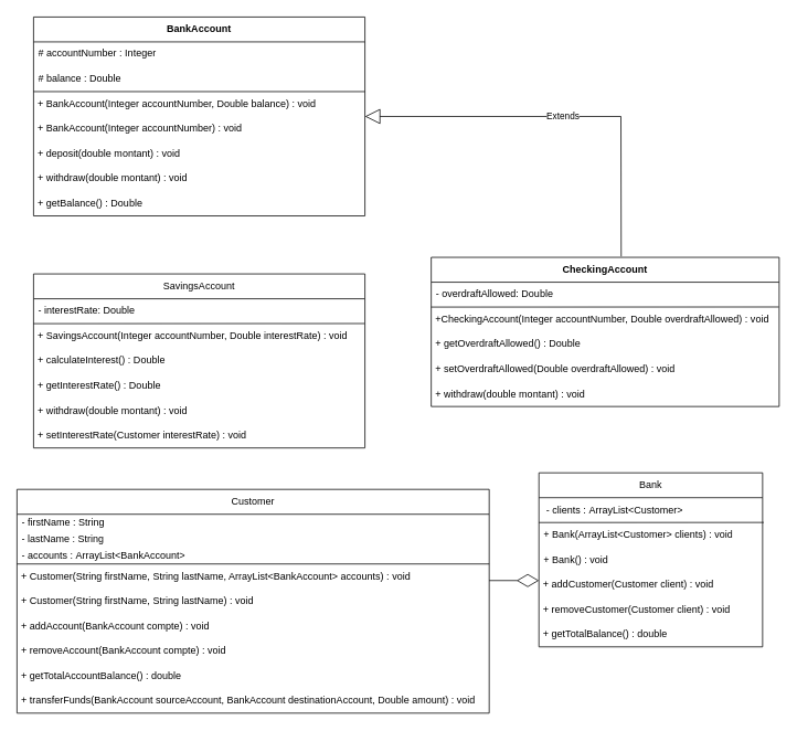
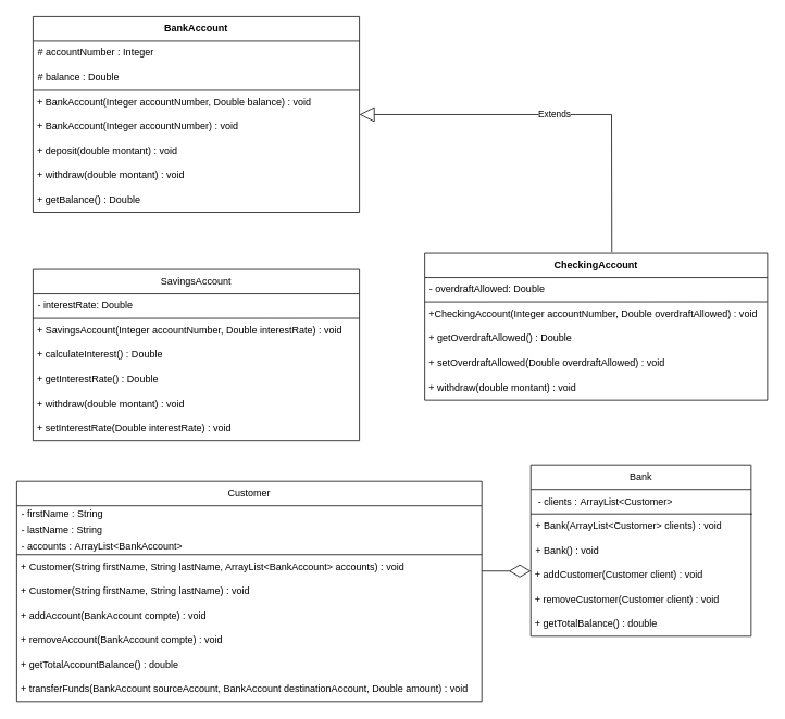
  <mxCell id="0" />
  <mxCell id="1" parent="0" />
  <mxCell id="2" value="&lt;b&gt;BankAccount&lt;/b&gt;" style="swimlane;fontStyle=0;childLayout=stackLayout;horizontal=1;startSize=30;horizontalStack=0;resizeParent=1;resizeParentMax=0;resizeLast=0;collapsible=1;marginBottom=0;whiteSpace=wrap;html=1;align=center;" vertex="1" parent="1"><mxGeometry x="40" y="20" width="400" height="240" as="geometry" /></mxCell>
  <mxCell id="3" value="# accountNumber :&amp;nbsp;&lt;span style=&quot;background-color: initial;&quot;&gt;Integer&lt;/span&gt;&lt;span style=&quot;background-color: initial;&quot;&gt;&amp;nbsp;&lt;/span&gt;&lt;div&gt;&lt;span style=&quot;background-color: initial;&quot;&gt;&lt;br&gt;&lt;/span&gt;&lt;/div&gt;" style="text;strokeColor=none;fillColor=none;align=left;verticalAlign=top;spacingLeft=4;spacingRight=4;overflow=hidden;points=[[0,0.5],[1,0.5]];portConstraint=eastwest;rotatable=0;whiteSpace=wrap;html=1;" vertex="1" parent="2"><mxGeometry y="30" width="400" height="30" as="geometry" /></mxCell>
  <mxCell id="4" value="# balance : Double&amp;nbsp;&amp;nbsp;" style="text;strokeColor=none;fillColor=none;align=left;verticalAlign=middle;spacingLeft=4;spacingRight=4;overflow=hidden;points=[[0,0.5],[1,0.5]];portConstraint=eastwest;rotatable=0;whiteSpace=wrap;html=1;" vertex="1" parent="2"><mxGeometry y="60" width="400" height="30" as="geometry" /></mxCell>
  <mxCell id="5" value="&amp;nbsp;+&amp;nbsp;BankAccount(Integer accountNumber, Double balance) : void&amp;nbsp;" style="text;html=1;align=left;verticalAlign=middle;whiteSpace=wrap;rounded=0;" vertex="1" parent="2"><mxGeometry y="90" width="400" height="30" as="geometry" /></mxCell>
  <mxCell id="6" value="" style="endArrow=none;html=1;rounded=0;entryX=1;entryY=0;entryDx=0;entryDy=0;" edge="1" parent="2" target="5"><mxGeometry width="50" height="50" relative="1" as="geometry"><mxPoint y="90" as="sourcePoint" /><mxPoint x="280" y="70" as="targetPoint" /></mxGeometry></mxCell>
  <mxCell id="7" value="&amp;nbsp;+&amp;nbsp;BankAccount(Integer accountNumber) : void" style="text;html=1;align=left;verticalAlign=middle;whiteSpace=wrap;rounded=0;" vertex="1" parent="2"><mxGeometry y="120" width="400" height="30" as="geometry" /></mxCell>
  <mxCell id="8" value="&amp;nbsp;+&amp;nbsp;deposit(double montant) : void" style="text;html=1;align=left;verticalAlign=middle;whiteSpace=wrap;rounded=0;" vertex="1" parent="2"><mxGeometry y="150" width="400" height="30" as="geometry" /></mxCell>
  <mxCell id="9" value="&amp;nbsp;+&amp;nbsp;withdraw(double montant) : void" style="text;html=1;align=left;verticalAlign=middle;whiteSpace=wrap;rounded=0;" vertex="1" parent="2"><mxGeometry y="180" width="400" height="30" as="geometry" /></mxCell>
  <mxCell id="10" value="&amp;nbsp;+ getBalance() : Double&amp;nbsp;" style="text;html=1;align=left;verticalAlign=middle;whiteSpace=wrap;rounded=0;" vertex="1" parent="2"><mxGeometry y="210" width="400" height="30" as="geometry" /></mxCell>
  <mxCell id="11" value="&lt;span style=&quot;text-align: left;&quot;&gt;SavingsAccount&lt;/span&gt;" style="swimlane;fontStyle=0;childLayout=stackLayout;horizontal=1;startSize=30;horizontalStack=0;resizeParent=1;resizeParentMax=0;resizeLast=0;collapsible=1;marginBottom=0;whiteSpace=wrap;html=1;align=center;" vertex="1" parent="1"><mxGeometry x="40" y="330" width="400" height="210" as="geometry" /></mxCell>
  <mxCell id="12" value="- interestRate: Double&amp;nbsp;&amp;nbsp;&lt;div&gt;&lt;span style=&quot;background-color: initial;&quot;&gt;&lt;br&gt;&lt;/span&gt;&lt;/div&gt;" style="text;strokeColor=none;fillColor=none;align=left;verticalAlign=top;spacingLeft=4;spacingRight=4;overflow=hidden;points=[[0,0.5],[1,0.5]];portConstraint=eastwest;rotatable=0;whiteSpace=wrap;html=1;" vertex="1" parent="11"><mxGeometry y="30" width="400" height="30" as="geometry" /></mxCell>
  <mxCell id="13" value="&amp;nbsp;+&amp;nbsp;SavingsAccount(Integer accountNumber, Double interestRate) : void&amp;nbsp;" style="text;html=1;align=left;verticalAlign=middle;whiteSpace=wrap;rounded=0;" vertex="1" parent="11"><mxGeometry y="60" width="400" height="30" as="geometry" /></mxCell>
  <mxCell id="14" value="" style="endArrow=none;html=1;rounded=0;entryX=0.999;entryY=0.996;entryDx=0;entryDy=0;entryPerimeter=0;" edge="1" parent="11" target="12"><mxGeometry width="50" height="50" relative="1" as="geometry"><mxPoint y="60" as="sourcePoint" /><mxPoint x="280" y="70" as="targetPoint" /></mxGeometry></mxCell>
  <mxCell id="15" value="&amp;nbsp;+&amp;nbsp;calculateInterest() : Double&amp;nbsp;&amp;nbsp;" style="text;html=1;align=left;verticalAlign=middle;whiteSpace=wrap;rounded=0;" vertex="1" parent="11"><mxGeometry y="90" width="400" height="30" as="geometry" /></mxCell>
  <mxCell id="16" value="&amp;nbsp;+&amp;nbsp;getInterestRate() : Double&amp;nbsp;&amp;nbsp;" style="text;html=1;align=left;verticalAlign=middle;whiteSpace=wrap;rounded=0;" vertex="1" parent="11"><mxGeometry y="120" width="400" height="30" as="geometry" /></mxCell>
  <mxCell id="17" value="&amp;nbsp;+&amp;nbsp;withdraw(double montant) : void" style="text;html=1;align=left;verticalAlign=middle;whiteSpace=wrap;rounded=0;" vertex="1" parent="11"><mxGeometry y="150" width="400" height="30" as="geometry" /></mxCell>
- <mxCell id="18" value="&amp;nbsp;+ setInterestRate(Customer interestRate) : void" style="text;html=1;align=left;verticalAlign=middle;whiteSpace=wrap;rounded=0;" vertex="1" parent="11"><mxGeometry y="180" width="400" height="30" as="geometry" /></mxCell>
+ <mxCell id="18" value="&amp;nbsp;+ setInterestRate(Double interestRate) : void" style="text;html=1;align=left;verticalAlign=middle;whiteSpace=wrap;rounded=0;" vertex="1" parent="11"><mxGeometry y="180" width="400" height="30" as="geometry" /></mxCell>
  <mxCell id="19" value="&lt;b&gt;CheckingAccount&lt;/b&gt;" style="swimlane;fontStyle=0;childLayout=stackLayout;horizontal=1;startSize=30;horizontalStack=0;resizeParent=1;resizeParentMax=0;resizeLast=0;collapsible=1;marginBottom=0;whiteSpace=wrap;html=1;align=center;" vertex="1" parent="1"><mxGeometry x="520" y="310" width="420" height="180" as="geometry" /></mxCell>
  <mxCell id="20" value="- overdraftAllowed: Double&amp;nbsp;&amp;nbsp;&lt;div&gt;&lt;span style=&quot;background-color: initial;&quot;&gt;&lt;br&gt;&lt;/span&gt;&lt;/div&gt;" style="text;strokeColor=none;fillColor=none;align=left;verticalAlign=top;spacingLeft=4;spacingRight=4;overflow=hidden;points=[[0,0.5],[1,0.5]];portConstraint=eastwest;rotatable=0;whiteSpace=wrap;html=1;" vertex="1" parent="19"><mxGeometry y="30" width="420" height="30" as="geometry" /></mxCell>
  <mxCell id="21" value="&amp;nbsp;+CheckingAccount(Integer accountNumber, Double overdraftAllowed) : void&amp;nbsp;" style="text;html=1;align=left;verticalAlign=middle;whiteSpace=wrap;rounded=0;" vertex="1" parent="19"><mxGeometry y="60" width="420" height="30" as="geometry" /></mxCell>
  <mxCell id="22" value="" style="endArrow=none;html=1;rounded=0;entryX=0.999;entryY=0.996;entryDx=0;entryDy=0;entryPerimeter=0;" edge="1" parent="19" target="20"><mxGeometry width="50" height="50" relative="1" as="geometry"><mxPoint y="60" as="sourcePoint" /><mxPoint x="280" y="70" as="targetPoint" /></mxGeometry></mxCell>
  <mxCell id="23" value="&amp;nbsp;+&amp;nbsp;getOverdraftAllowed() : Double&amp;nbsp;&amp;nbsp;" style="text;html=1;align=left;verticalAlign=middle;whiteSpace=wrap;rounded=0;" vertex="1" parent="19"><mxGeometry y="90" width="420" height="30" as="geometry" /></mxCell>
  <mxCell id="24" value="&amp;nbsp;+&amp;nbsp;setOverdraftAllowed(Double overdraftAllowed) : void" style="text;html=1;align=left;verticalAlign=middle;whiteSpace=wrap;rounded=0;" vertex="1" parent="19"><mxGeometry y="120" width="420" height="30" as="geometry" /></mxCell>
  <mxCell id="25" value="&amp;nbsp;+&amp;nbsp;withdraw(double montant) : void" style="text;html=1;align=left;verticalAlign=middle;whiteSpace=wrap;rounded=0;" vertex="1" parent="19"><mxGeometry y="150" width="420" height="30" as="geometry" /></mxCell>
  <mxCell id="26" value="Customer" style="swimlane;fontStyle=0;childLayout=stackLayout;horizontal=1;startSize=30;horizontalStack=0;resizeParent=1;resizeParentMax=0;resizeLast=0;collapsible=1;marginBottom=0;whiteSpace=wrap;html=1;" vertex="1" parent="1"><mxGeometry x="20" y="590" width="570" height="270" as="geometry" /></mxCell>
  <mxCell id="27" value="- firstName : String&amp;nbsp;" style="text;strokeColor=none;fillColor=none;align=left;verticalAlign=middle;spacingLeft=4;spacingRight=4;overflow=hidden;points=[[0,0.5],[1,0.5]];portConstraint=eastwest;rotatable=0;whiteSpace=wrap;html=1;" vertex="1" parent="26"><mxGeometry y="30" width="570" height="20" as="geometry" /></mxCell>
  <mxCell id="28" value="-&amp;nbsp;lastName : String" style="text;strokeColor=none;fillColor=none;align=left;verticalAlign=middle;spacingLeft=4;spacingRight=4;overflow=hidden;points=[[0,0.5],[1,0.5]];portConstraint=eastwest;rotatable=0;whiteSpace=wrap;html=1;" vertex="1" parent="26"><mxGeometry y="50" width="570" height="20" as="geometry" /></mxCell>
  <mxCell id="29" value="-&amp;nbsp;accounts :&amp;nbsp;ArrayList&amp;lt;BankAccount&amp;gt;" style="text;strokeColor=none;fillColor=none;align=left;verticalAlign=middle;spacingLeft=4;spacingRight=4;overflow=hidden;points=[[0,0.5],[1,0.5]];portConstraint=eastwest;rotatable=0;whiteSpace=wrap;html=1;" vertex="1" parent="26"><mxGeometry y="70" width="570" height="20" as="geometry" /></mxCell>
  <mxCell id="30" value="&amp;nbsp;+&amp;nbsp;Customer(String firstName, String lastName, ArrayList&amp;lt;BankAccount&amp;gt; accounts) : void&amp;nbsp;" style="text;html=1;align=left;verticalAlign=middle;whiteSpace=wrap;rounded=0;" vertex="1" parent="26"><mxGeometry y="90" width="570" height="30" as="geometry" /></mxCell>
  <mxCell id="31" value="" style="endArrow=none;html=1;rounded=0;exitX=0;exitY=0;exitDx=0;exitDy=0;entryX=1;entryY=0;entryDx=0;entryDy=0;" edge="1" parent="26" source="30" target="30"><mxGeometry width="50" height="50" relative="1" as="geometry"><mxPoint x="260" y="50" as="sourcePoint" /><mxPoint x="310" as="targetPoint" /></mxGeometry></mxCell>
  <mxCell id="32" value="&amp;nbsp;+&amp;nbsp;Customer(String firstName, String lastName) : void" style="text;html=1;align=left;verticalAlign=middle;whiteSpace=wrap;rounded=0;" vertex="1" parent="26"><mxGeometry y="120" width="570" height="30" as="geometry" /></mxCell>
  <mxCell id="33" value="&amp;nbsp;+&amp;nbsp;addAccount(BankAccount compte) : void" style="text;html=1;align=left;verticalAlign=middle;whiteSpace=wrap;rounded=0;" vertex="1" parent="26"><mxGeometry y="150" width="570" height="30" as="geometry" /></mxCell>
  <mxCell id="34" value="&amp;nbsp;+&amp;nbsp;removeAccount(BankAccount compte) : void" style="text;html=1;align=left;verticalAlign=middle;whiteSpace=wrap;rounded=0;" vertex="1" parent="26"><mxGeometry y="180" width="570" height="30" as="geometry" /></mxCell>
  <mxCell id="35" value="&amp;nbsp;+&amp;nbsp;getTotalAccountBalance() :&amp;nbsp;double" style="text;html=1;align=left;verticalAlign=middle;whiteSpace=wrap;rounded=0;" vertex="1" parent="26"><mxGeometry y="210" width="570" height="30" as="geometry" /></mxCell>
  <mxCell id="36" value="&amp;nbsp;+&amp;nbsp;transferFunds(BankAccount sourceAccount, BankAccount destinationAccount, Double amount) : void" style="text;html=1;align=left;verticalAlign=middle;whiteSpace=wrap;rounded=0;" vertex="1" parent="26"><mxGeometry y="240" width="570" height="30" as="geometry" /></mxCell>
  <mxCell id="37" value="Bank" style="swimlane;fontStyle=0;childLayout=stackLayout;horizontal=1;startSize=30;horizontalStack=0;resizeParent=1;resizeParentMax=0;resizeLast=0;collapsible=1;marginBottom=0;whiteSpace=wrap;html=1;" vertex="1" parent="1"><mxGeometry x="650" y="570" width="270" height="210" as="geometry" /></mxCell>
  <mxCell id="38" value="&amp;nbsp;-&amp;nbsp;clients :&amp;nbsp;ArrayList&amp;lt;Customer&amp;gt;" style="text;strokeColor=none;fillColor=none;align=left;verticalAlign=middle;spacingLeft=4;spacingRight=4;overflow=hidden;points=[[0,0.5],[1,0.5]];portConstraint=eastwest;rotatable=0;whiteSpace=wrap;html=1;" vertex="1" parent="37"><mxGeometry y="30" width="270" height="30" as="geometry" /></mxCell>
  <mxCell id="39" value="+&amp;nbsp;Bank(ArrayList&amp;lt;Customer&amp;gt; clients) : void" style="text;strokeColor=none;fillColor=none;align=left;verticalAlign=middle;spacingLeft=4;spacingRight=4;overflow=hidden;points=[[0,0.5],[1,0.5]];portConstraint=eastwest;rotatable=0;whiteSpace=wrap;html=1;" vertex="1" parent="37"><mxGeometry y="60" width="270" height="30" as="geometry" /></mxCell>
  <mxCell id="40" value="+&amp;nbsp;Bank() : void" style="text;strokeColor=none;fillColor=none;align=left;verticalAlign=middle;spacingLeft=4;spacingRight=4;overflow=hidden;points=[[0,0.5],[1,0.5]];portConstraint=eastwest;rotatable=0;whiteSpace=wrap;html=1;" vertex="1" parent="37"><mxGeometry y="90" width="270" height="30" as="geometry" /></mxCell>
  <mxCell id="41" value="" style="endArrow=none;html=1;rounded=0;entryX=1.005;entryY=-0.003;entryDx=0;entryDy=0;entryPerimeter=0;" edge="1" parent="37" target="39"><mxGeometry width="50" height="50" relative="1" as="geometry"><mxPoint y="60" as="sourcePoint" /><mxPoint x="100" y="30" as="targetPoint" /></mxGeometry></mxCell>
  <mxCell id="42" value="&amp;nbsp;+&amp;nbsp;addCustomer(Customer client) : void" style="text;html=1;align=left;verticalAlign=middle;whiteSpace=wrap;rounded=0;" vertex="1" parent="37"><mxGeometry y="120" width="270" height="30" as="geometry" /></mxCell>
  <mxCell id="43" value="&amp;nbsp;+&amp;nbsp;removeCustomer(Customer client) : void" style="text;html=1;align=left;verticalAlign=middle;whiteSpace=wrap;rounded=0;" vertex="1" parent="37"><mxGeometry y="150" width="270" height="30" as="geometry" /></mxCell>
  <mxCell id="44" value="&amp;nbsp;+&amp;nbsp;getTotalBalance() :&amp;nbsp;double" style="text;html=1;align=left;verticalAlign=middle;whiteSpace=wrap;rounded=0;" vertex="1" parent="37"><mxGeometry y="180" width="270" height="30" as="geometry" /></mxCell>
  <mxCell id="45" value="Extends" style="endArrow=block;endSize=16;endFill=0;html=1;rounded=0;exitX=0.546;exitY=-0.006;exitDx=0;exitDy=0;exitPerimeter=0;entryX=1;entryY=0;entryDx=0;entryDy=0;" edge="1" parent="1" source="19" target="7"><mxGeometry width="160" relative="1" as="geometry"><mxPoint x="690" y="170" as="sourcePoint" /><mxPoint x="850" y="170" as="targetPoint" /><Array as="points"><mxPoint x="749" y="140" /></Array></mxGeometry></mxCell>
  <mxCell id="46" value="" style="endArrow=diamondThin;endFill=0;endSize=24;html=1;rounded=0;" edge="1" parent="1"><mxGeometry width="160" relative="1" as="geometry"><mxPoint x="590" y="700" as="sourcePoint" /><mxPoint x="650" y="700" as="targetPoint" /></mxGeometry></mxCell>
